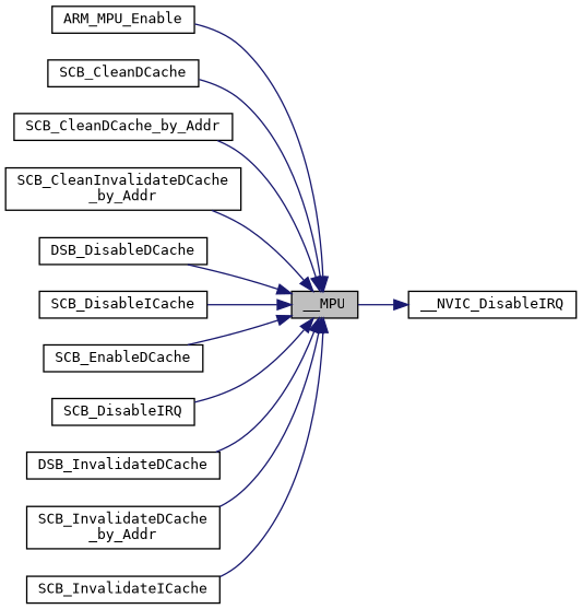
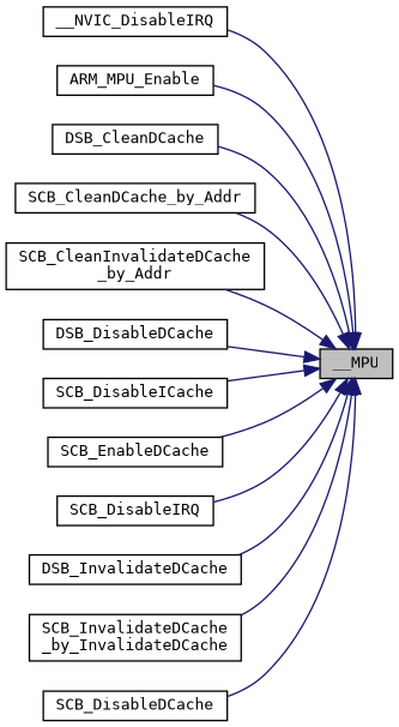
  digraph {
    fontname="DejaVu Sans Mono"
    rankdir=RL
    node [color=black fillcolor=white fontname="DejaVu Sans Mono" fontsize=10 shape=record style=filled]
    edge [color=midnightblue dir=back fontname="DejaVu Sans Mono" fontsize=10 labelfontname=Helvetica labelfontsize=10 style=solid]
    n1 [fillcolor=grey75 fontcolor=black height=0.2 label=__MPU width=0.4]
    n2 [height=0.2 label=__NVIC_DisableIRQ width=0.4]
    n3 [height=0.2 label=ARM_MPU_Enable width=0.4]
-   n4 [height=0.2 label=SCB_CleanDCache width=0.4]
+   n4 [height=0.2 label=DSB_CleanDCache width=0.4]
    n5 [height=0.2 label=SCB_CleanDCache_by_Addr width=0.4]
    n6 [height=0.2 label="SCB_CleanInvalidateDCache\l_by_Addr" width=0.4]
    n7 [height=0.2 label=DSB_DisableDCache width=0.4]
    n8 [height=0.2 label=SCB_DisableICache width=0.4]
    n9 [height=0.2 label=SCB_EnableDCache width=0.4]
    n10 [height=0.2 label=SCB_DisableIRQ width=0.4]
    n11 [height=0.2 label=DSB_InvalidateDCache width=0.4]
-   n12 [height=0.2 label="SCB_InvalidateDCache\l_by_Addr" width=0.4]
-   n13 [height=0.2 label=SCB_InvalidateICache width=0.4]
-   n2 -> n1
+   n12 [height=0.2 label="SCB_InvalidateDCache\l_by_InvalidateDCache" width=0.4]
+   n13 [height=0.2 label=SCB_DisableDCache width=0.4]
+   n1 -> n2
    n1 -> n3
    n1 -> n4
    n1 -> n5
    n1 -> n6
    n1 -> n7
    n1 -> n8
    n1 -> n9
    n1 -> n10
    n1 -> n11
    n1 -> n12
    n1 -> n13
  }
